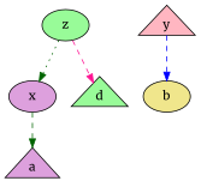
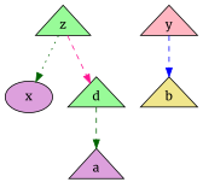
  digraph {
    fontname=Merriweather
    node [fillcolor=plum fontname=Merriweather style=filled shape=triangle]
    edge [color=darkgreen fontname=Merriweather style=dashed]
    x [shape=""]
    a
-   z [fillcolor=palegreen shape=""]
+   z [fillcolor=palegreen]
    d [fillcolor=palegreen]
    y [fillcolor=lightpink]
-   b [fillcolor=khaki shape=ellipse]
-   x -> a
+   b [fillcolor=khaki]
+   d -> a
    z -> x [style=dotted]
    z -> d [color=deeppink]
    y -> b [color=blue]
  }
